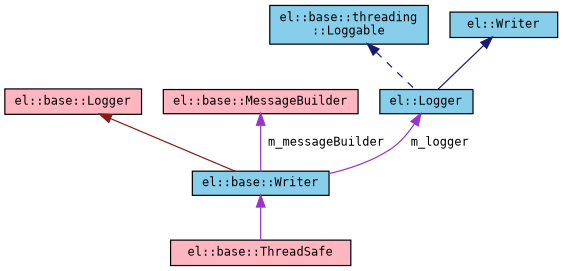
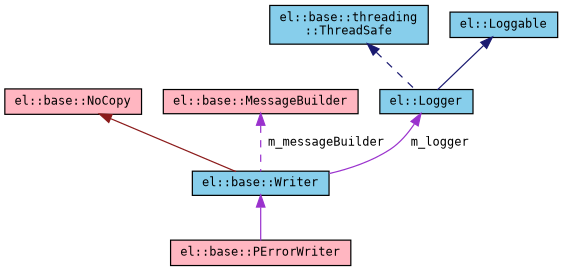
  digraph {
    fontname="DejaVu Sans Mono"
    node [color=black fillcolor=skyblue fontname="DejaVu Sans Mono" fontsize=10 shape=record style=filled]
    edge [color=darkorchid3 dir=back fontname="DejaVu Sans Mono" fontsize=10 labelfontname=Helvetica labelfontsize=10 style=solid]
-   n1 [fillcolor=lightpink fontcolor=black height=0.2 label="el::base::ThreadSafe" width=0.4]
+   n1 [fillcolor=lightpink fontcolor=black height=0.2 label="el::base::PErrorWriter" width=0.4]
    n2 [height=0.2 label="el::base::Writer" width=0.4]
-   n3 [fillcolor=lightpink height=0.2 label="el::base::Logger" width=0.4]
+   n3 [fillcolor=lightpink height=0.2 label="el::base::NoCopy" width=0.4]
    n4 [fillcolor=lightpink height=0.2 label="el::base::MessageBuilder" width=0.4]
    n5 [height=0.2 label="el::Logger" width=0.4]
-   n6 [height=0.2 label="el::base::threading\l::Loggable" width=0.4]
-   n7 [height=0.2 label="el::Writer" width=0.4]
+   n6 [height=0.2 label="el::base::threading\l::ThreadSafe" width=0.4]
+   n7 [height=0.2 label="el::Loggable" width=0.4]
    n2 -> n1
    n3 -> n2 [color=firebrick4]
-   n4 -> n2 [label=" m_messageBuilder"]
+   n4 -> n2 [label=" m_messageBuilder" style=dashed]
    n5 -> n2 [label=" m_logger"]
    n6 -> n5 [color=midnightblue style=dashed]
    n7 -> n5 [color=midnightblue]
  }
